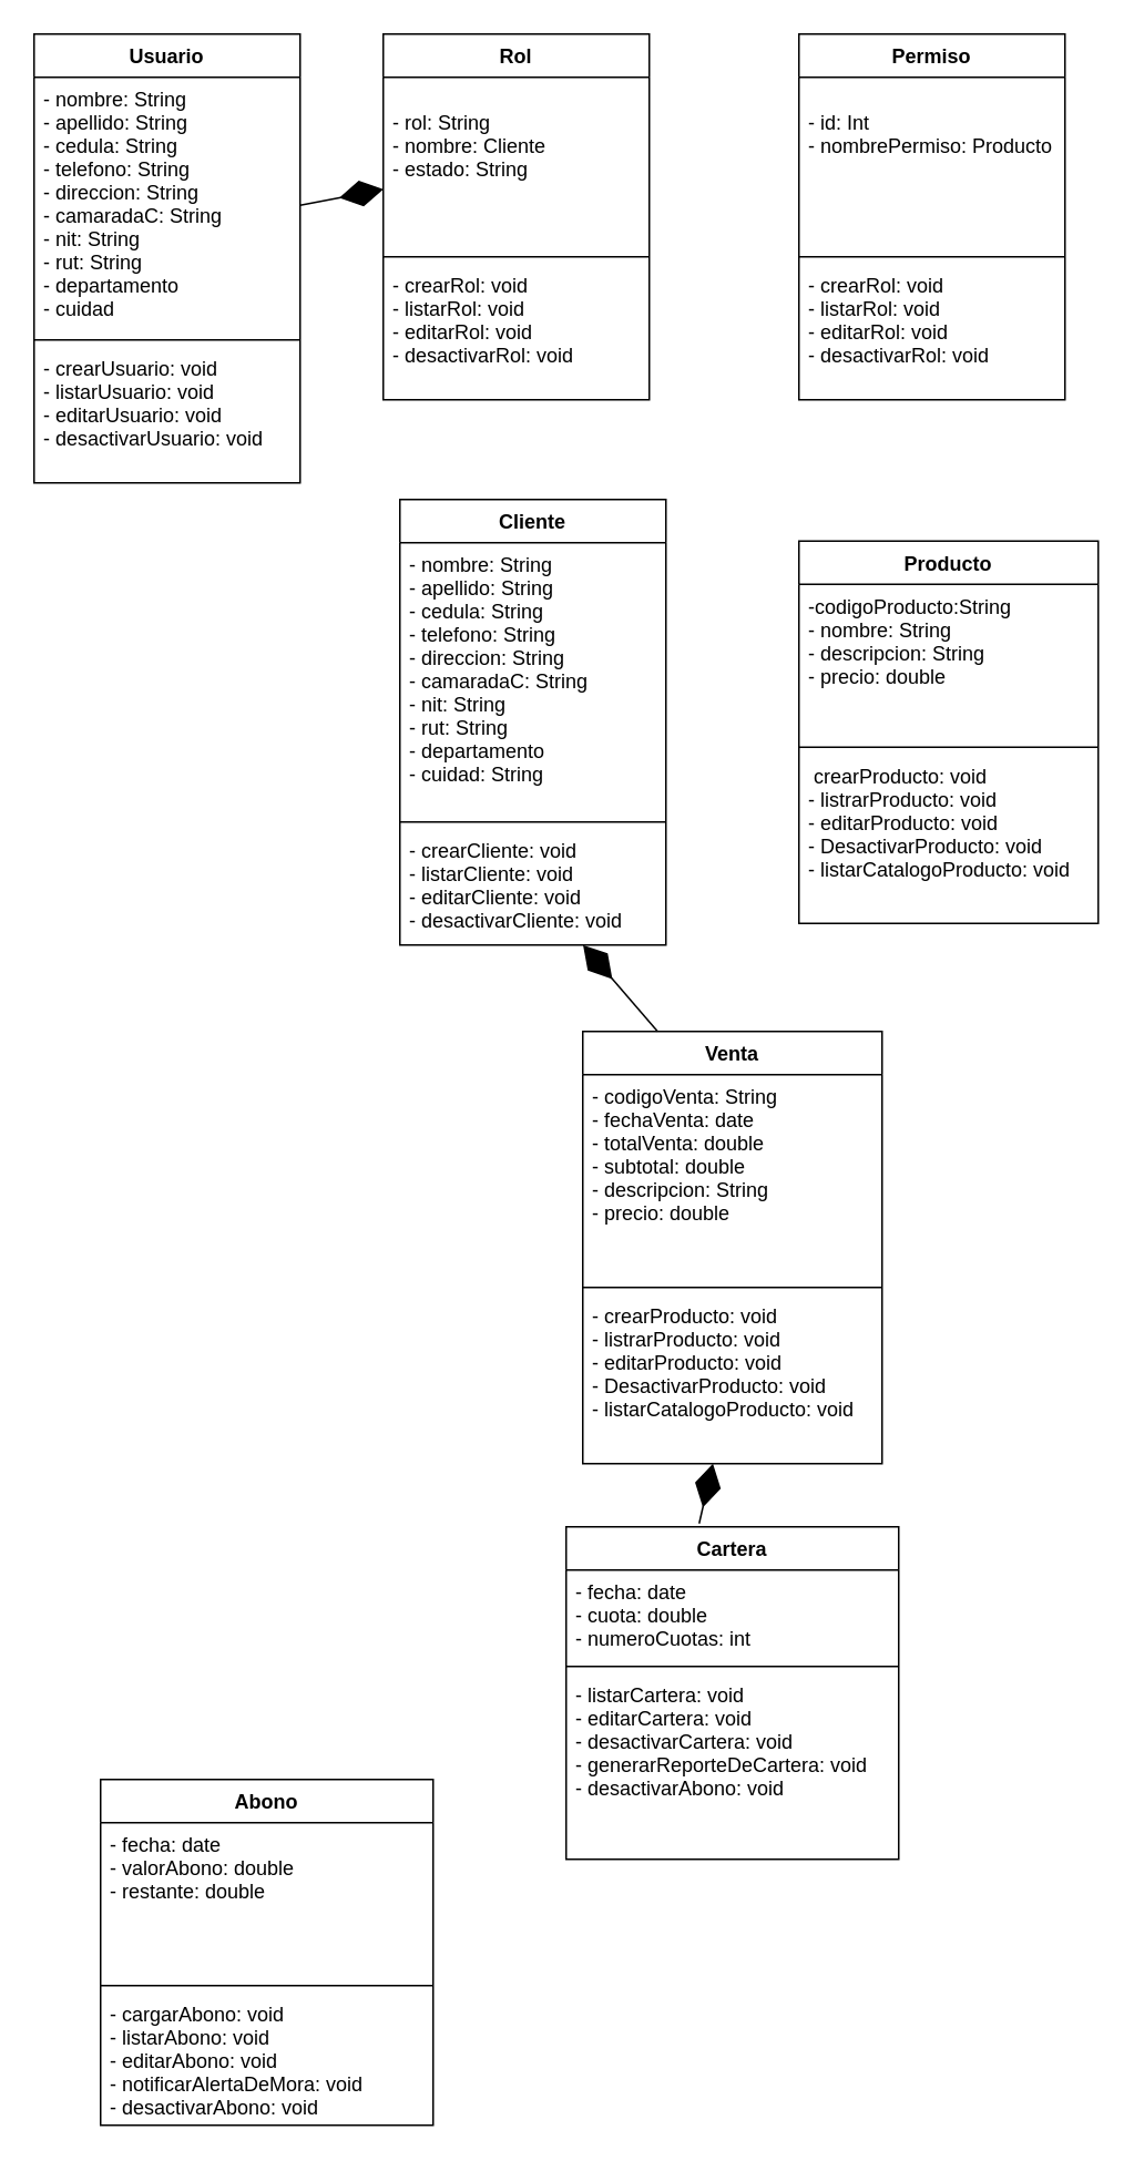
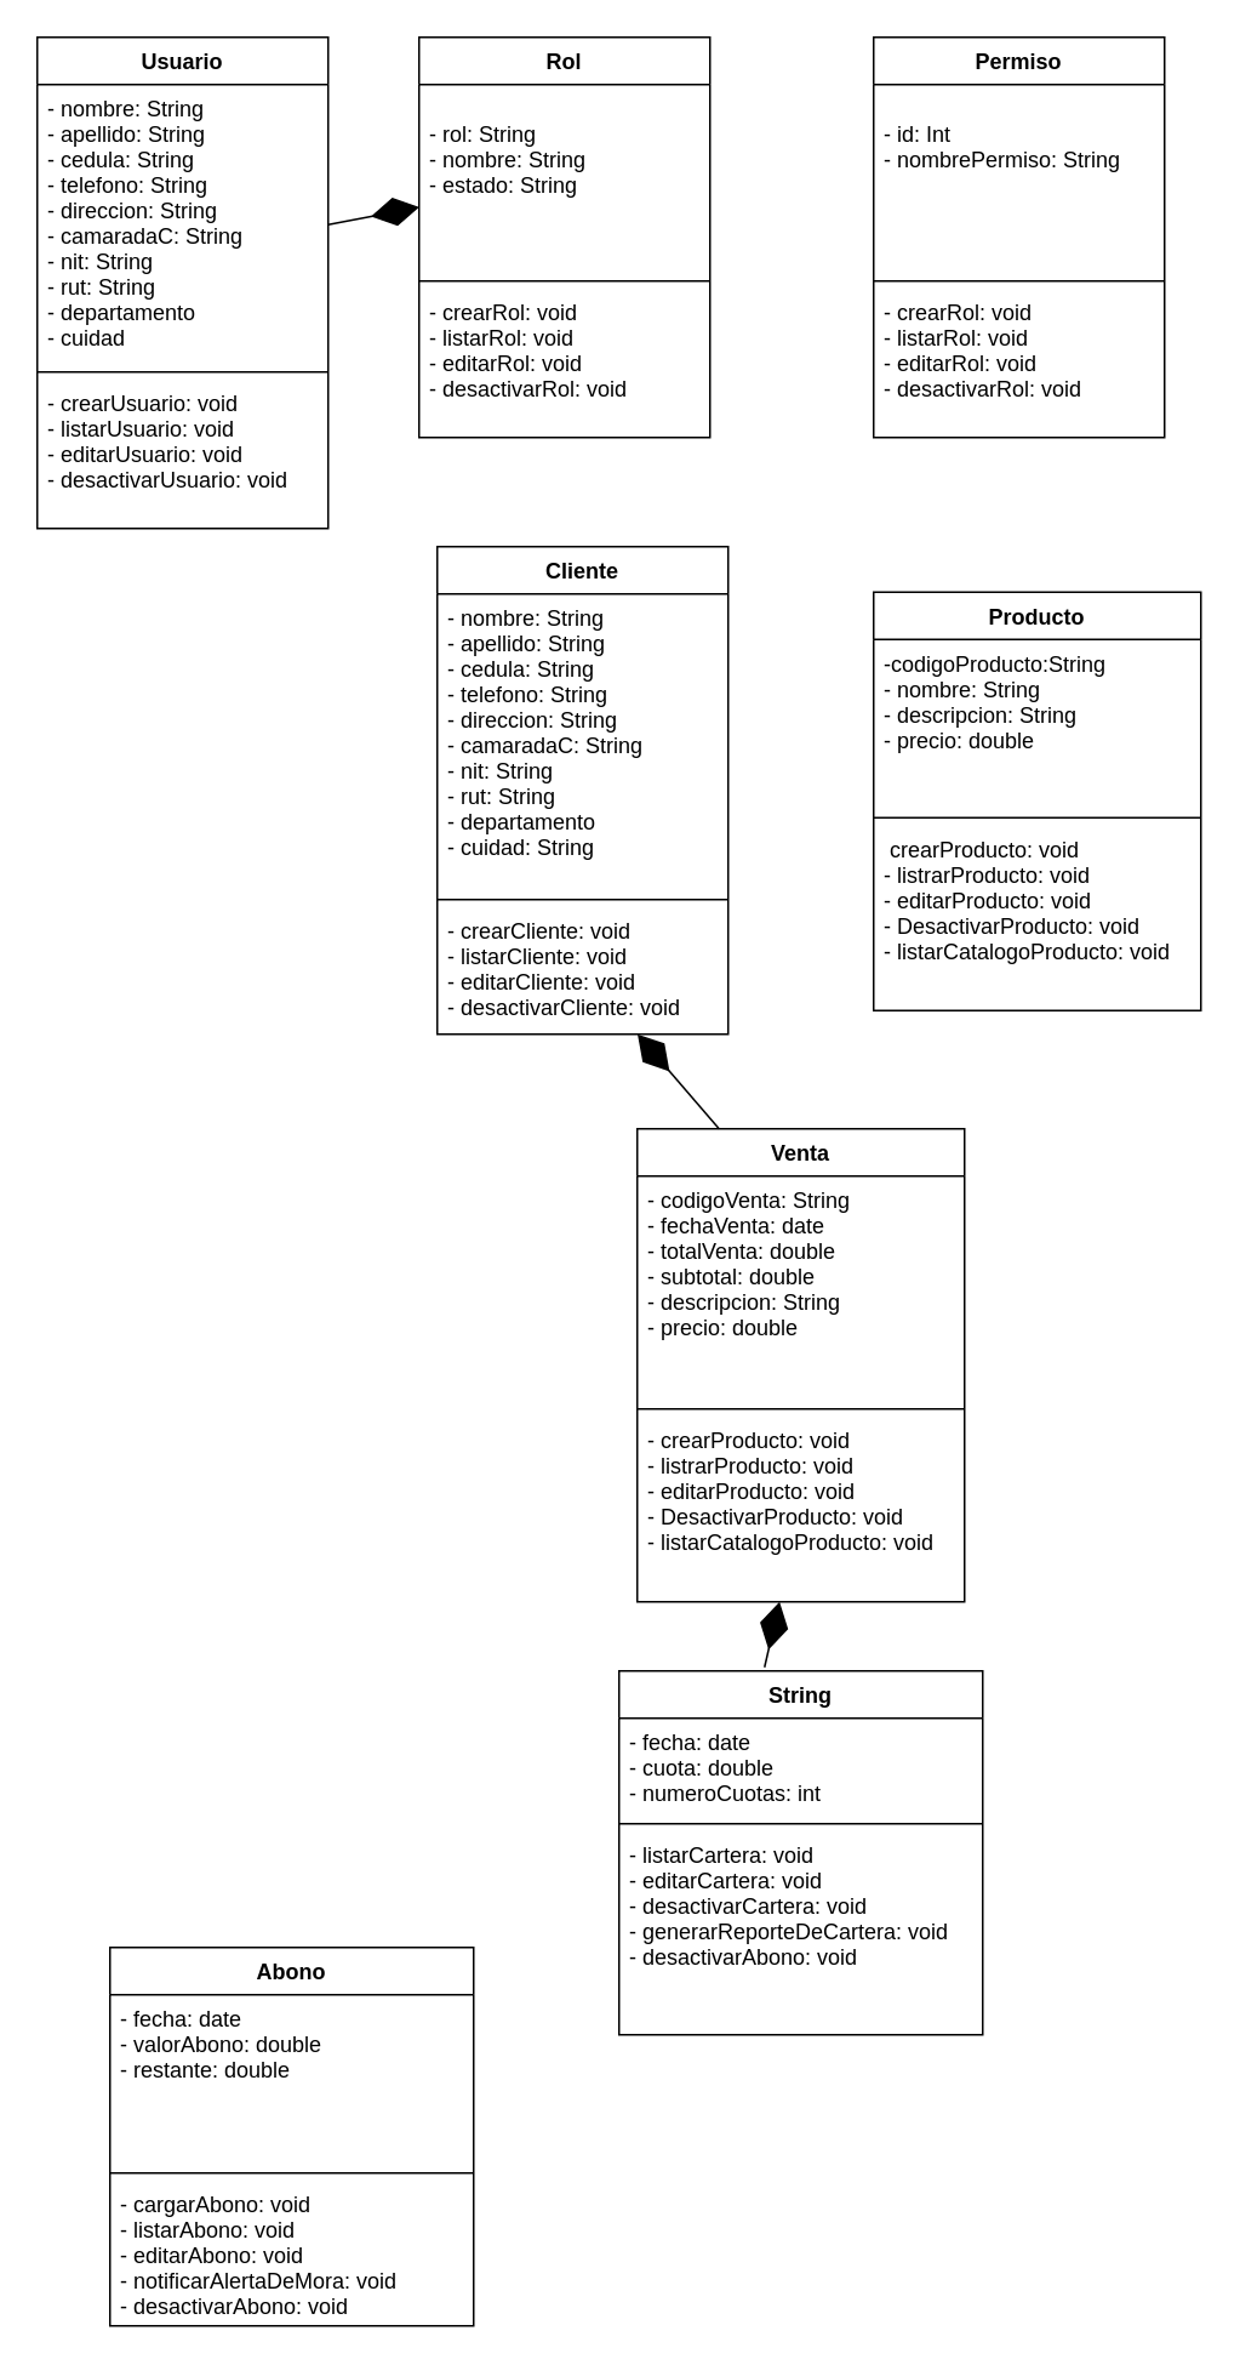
  <mxCell id="0" />
  <mxCell id="1" parent="0" />
  <mxCell id="2" value="Producto" style="swimlane;fontStyle=1;align=center;verticalAlign=top;childLayout=stackLayout;horizontal=1;startSize=26;horizontalStack=0;resizeParent=1;resizeParentMax=0;resizeLast=0;collapsible=1;marginBottom=0;" parent="1" vertex="1"><mxGeometry x="480" y="325" width="180" height="230" as="geometry" /></mxCell>
  <mxCell id="3" value="-codigoProducto:String&#10;- nombre: String&#10;- descripcion: String&#10;- precio: double&#10;" style="text;strokeColor=none;fillColor=none;align=left;verticalAlign=top;spacingLeft=4;spacingRight=4;overflow=hidden;rotatable=0;points=[[0,0.5],[1,0.5]];portConstraint=eastwest;" parent="2" vertex="1"><mxGeometry y="26" width="180" height="94" as="geometry" /></mxCell>
  <mxCell id="4" value="" style="line;strokeWidth=1;fillColor=none;align=left;verticalAlign=middle;spacingTop=-1;spacingLeft=3;spacingRight=3;rotatable=0;labelPosition=right;points=[];portConstraint=eastwest;strokeColor=inherit;" parent="2" vertex="1"><mxGeometry y="120" width="180" height="8" as="geometry" /></mxCell>
  <mxCell id="5" value=" crearProducto: void&#10;- listrarProducto: void&#10;- editarProducto: void&#10;- DesactivarProducto: void&#10;- listarCatalogoProducto: void&#10;" style="text;strokeColor=none;fillColor=none;align=left;verticalAlign=top;spacingLeft=4;spacingRight=4;overflow=hidden;rotatable=0;points=[[0,0.5],[1,0.5]];portConstraint=eastwest;" parent="2" vertex="1"><mxGeometry y="128" width="180" height="102" as="geometry" /></mxCell>
  <mxCell id="6" value="Cliente" style="swimlane;fontStyle=1;align=center;verticalAlign=top;childLayout=stackLayout;horizontal=1;startSize=26;horizontalStack=0;resizeParent=1;resizeParentMax=0;resizeLast=0;collapsible=1;marginBottom=0;" parent="1" vertex="1"><mxGeometry x="240" y="300" width="160" height="268" as="geometry" /></mxCell>
  <mxCell id="7" value="- nombre: String&#10;- apellido: String&#10;- cedula: String&#10;- telefono: String&#10;- direccion: String&#10;- camaradaC: String&#10;- nit: String&#10;- rut: String&#10;- departamento&#10;- cuidad: String" style="text;strokeColor=none;fillColor=none;align=left;verticalAlign=top;spacingLeft=4;spacingRight=4;overflow=hidden;rotatable=0;points=[[0,0.5],[1,0.5]];portConstraint=eastwest;" parent="6" vertex="1"><mxGeometry y="26" width="160" height="164" as="geometry" /></mxCell>
  <mxCell id="8" value="" style="line;strokeWidth=1;fillColor=none;align=left;verticalAlign=middle;spacingTop=-1;spacingLeft=3;spacingRight=3;rotatable=0;labelPosition=right;points=[];portConstraint=eastwest;strokeColor=inherit;" parent="6" vertex="1"><mxGeometry y="190" width="160" height="8" as="geometry" /></mxCell>
  <mxCell id="9" value="- crearCliente: void&#10;- listarCliente: void&#10;- editarCliente: void&#10;- desactivarCliente: void" style="text;strokeColor=none;fillColor=none;align=left;verticalAlign=top;spacingLeft=4;spacingRight=4;overflow=hidden;rotatable=0;points=[[0,0.5],[1,0.5]];portConstraint=eastwest;" parent="6" vertex="1"><mxGeometry y="198" width="160" height="70" as="geometry" /></mxCell>
  <mxCell id="10" value="Rol" style="swimlane;fontStyle=1;align=center;verticalAlign=top;childLayout=stackLayout;horizontal=1;startSize=26;horizontalStack=0;resizeParent=1;resizeParentMax=0;resizeLast=0;collapsible=1;marginBottom=0;" parent="1" vertex="1"><mxGeometry x="230" width="160" height="220" as="geometry" y="20" /></mxCell>
- <mxCell id="11" value="&#10;- rol: String&#10;- nombre: Cliente&#10;- estado: String" style="text;strokeColor=none;fillColor=none;align=left;verticalAlign=top;spacingLeft=4;spacingRight=4;overflow=hidden;rotatable=0;points=[[0,0.5],[1,0.5]];portConstraint=eastwest;" parent="10" vertex="1"><mxGeometry y="26" width="160" height="104" as="geometry" /></mxCell>
+ <mxCell id="11" value="&#10;- rol: String&#10;- nombre: String&#10;- estado: String" style="text;strokeColor=none;fillColor=none;align=left;verticalAlign=top;spacingLeft=4;spacingRight=4;overflow=hidden;rotatable=0;points=[[0,0.5],[1,0.5]];portConstraint=eastwest;" parent="10" vertex="1"><mxGeometry y="26" width="160" height="104" as="geometry" /></mxCell>
  <mxCell id="12" value="" style="line;strokeWidth=1;fillColor=none;align=left;verticalAlign=middle;spacingTop=-1;spacingLeft=3;spacingRight=3;rotatable=0;labelPosition=right;points=[];portConstraint=eastwest;strokeColor=inherit;" parent="10" vertex="1"><mxGeometry y="130" width="160" height="8" as="geometry" /></mxCell>
  <mxCell id="13" value="- crearRol: void&#10;- listarRol: void&#10;- editarRol: void&#10;- desactivarRol: void" style="text;strokeColor=none;fillColor=none;align=left;verticalAlign=top;spacingLeft=4;spacingRight=4;overflow=hidden;rotatable=0;points=[[0,0.5],[1,0.5]];portConstraint=eastwest;" parent="10" vertex="1"><mxGeometry y="138" width="160" height="82" as="geometry" /></mxCell>
  <mxCell id="14" value="Usuario" style="swimlane;fontStyle=1;align=center;verticalAlign=top;childLayout=stackLayout;horizontal=1;startSize=26;horizontalStack=0;resizeParent=1;resizeParentMax=0;resizeLast=0;collapsible=1;marginBottom=0;" parent="1" vertex="1"><mxGeometry x="20" width="160" height="270" as="geometry" y="20" /></mxCell>
  <mxCell id="15" value="- nombre: String&#10;- apellido: String&#10;- cedula: String&#10;- telefono: String&#10;- direccion: String&#10;- camaradaC: String&#10;- nit: String&#10;- rut: String&#10;- departamento&#10;- cuidad" style="text;strokeColor=none;fillColor=none;align=left;verticalAlign=top;spacingLeft=4;spacingRight=4;overflow=hidden;rotatable=0;points=[[0,0.5],[1,0.5]];portConstraint=eastwest;" parent="14" vertex="1"><mxGeometry y="26" width="160" height="154" as="geometry" /></mxCell>
  <mxCell id="16" value="" style="line;strokeWidth=1;fillColor=none;align=left;verticalAlign=middle;spacingTop=-1;spacingLeft=3;spacingRight=3;rotatable=0;labelPosition=right;points=[];portConstraint=eastwest;strokeColor=inherit;" parent="14" vertex="1"><mxGeometry y="180" width="160" height="8" as="geometry" /></mxCell>
  <mxCell id="17" value="- crearUsuario: void&#10;- listarUsuario: void&#10;- editarUsuario: void&#10;- desactivarUsuario: void" style="text;strokeColor=none;fillColor=none;align=left;verticalAlign=top;spacingLeft=4;spacingRight=4;overflow=hidden;rotatable=0;points=[[0,0.5],[1,0.5]];portConstraint=eastwest;" parent="14" vertex="1"><mxGeometry y="188" width="160" height="82" as="geometry" /></mxCell>
  <mxCell id="18" value="Venta" style="swimlane;fontStyle=1;align=center;verticalAlign=top;childLayout=stackLayout;horizontal=1;startSize=26;horizontalStack=0;resizeParent=1;resizeParentMax=0;resizeLast=0;collapsible=1;marginBottom=0;" parent="1" vertex="1"><mxGeometry x="350" y="620" width="180" height="260" as="geometry" /></mxCell>
  <mxCell id="19" value="- codigoVenta: String&#10;- fechaVenta: date&#10;- totalVenta: double&#10;- subtotal: double&#10;- descripcion: String&#10;- precio: double&#10;" style="text;strokeColor=none;fillColor=none;align=left;verticalAlign=top;spacingLeft=4;spacingRight=4;overflow=hidden;rotatable=0;points=[[0,0.5],[1,0.5]];portConstraint=eastwest;" parent="18" vertex="1"><mxGeometry y="26" width="180" height="124" as="geometry" /></mxCell>
  <mxCell id="20" value="" style="line;strokeWidth=1;fillColor=none;align=left;verticalAlign=middle;spacingTop=-1;spacingLeft=3;spacingRight=3;rotatable=0;labelPosition=right;points=[];portConstraint=eastwest;strokeColor=inherit;" parent="18" vertex="1"><mxGeometry y="150" width="180" height="8" as="geometry" /></mxCell>
  <mxCell id="21" value="- crearProducto: void&#10;- listrarProducto: void&#10;- editarProducto: void&#10;- DesactivarProducto: void&#10;- listarCatalogoProducto: void&#10;" style="text;strokeColor=none;fillColor=none;align=left;verticalAlign=top;spacingLeft=4;spacingRight=4;overflow=hidden;rotatable=0;points=[[0,0.5],[1,0.5]];portConstraint=eastwest;" parent="18" vertex="1"><mxGeometry y="158" width="180" height="102" as="geometry" /></mxCell>
  <mxCell id="22" value="Abono&#10;" style="swimlane;fontStyle=1;align=center;verticalAlign=top;childLayout=stackLayout;horizontal=1;startSize=26;horizontalStack=0;resizeParent=1;resizeParentMax=0;resizeLast=0;collapsible=1;marginBottom=0;" parent="1" vertex="1"><mxGeometry x="60" y="1070" width="200" height="208" as="geometry" /></mxCell>
  <mxCell id="23" value="- fecha: date&#10;- valorAbono: double&#10;- restante: double&#10;&#10;" style="text;strokeColor=none;fillColor=none;align=left;verticalAlign=top;spacingLeft=4;spacingRight=4;overflow=hidden;rotatable=0;points=[[0,0.5],[1,0.5]];portConstraint=eastwest;" parent="22" vertex="1"><mxGeometry y="26" width="200" height="94" as="geometry" /></mxCell>
  <mxCell id="24" value="" style="line;strokeWidth=1;fillColor=none;align=left;verticalAlign=middle;spacingTop=-1;spacingLeft=3;spacingRight=3;rotatable=0;labelPosition=right;points=[];portConstraint=eastwest;strokeColor=inherit;" parent="22" vertex="1"><mxGeometry y="120" width="200" height="8" as="geometry" /></mxCell>
  <mxCell id="25" value="- cargarAbono: void&#10;- listarAbono: void&#10;- editarAbono: void&#10;- notificarAlertaDeMora: void&#10;- desactivarAbono: void&#10;" style="text;strokeColor=none;fillColor=none;align=left;verticalAlign=top;spacingLeft=4;spacingRight=4;overflow=hidden;rotatable=0;points=[[0,0.5],[1,0.5]];portConstraint=eastwest;" parent="22" vertex="1"><mxGeometry y="128" width="200" height="80" as="geometry" /></mxCell>
- <mxCell id="26" value="Cartera" style="swimlane;fontStyle=1;align=center;verticalAlign=top;childLayout=stackLayout;horizontal=1;startSize=26;horizontalStack=0;resizeParent=1;resizeParentMax=0;resizeLast=0;collapsible=1;marginBottom=0;" parent="1" vertex="1"><mxGeometry x="340" y="918" width="200" height="200" as="geometry" /></mxCell>
+ <mxCell id="26" value="String" style="swimlane;fontStyle=1;align=center;verticalAlign=top;childLayout=stackLayout;horizontal=1;startSize=26;horizontalStack=0;resizeParent=1;resizeParentMax=0;resizeLast=0;collapsible=1;marginBottom=0;" parent="1" vertex="1"><mxGeometry x="340" y="918" width="200" height="200" as="geometry" /></mxCell>
  <mxCell id="27" value="- fecha: date&#10;- cuota: double&#10;- numeroCuotas: int&#10;" style="text;strokeColor=none;fillColor=none;align=left;verticalAlign=top;spacingLeft=4;spacingRight=4;overflow=hidden;rotatable=0;points=[[0,0.5],[1,0.5]];portConstraint=eastwest;" parent="26" vertex="1"><mxGeometry y="26" width="200" height="54" as="geometry" /></mxCell>
  <mxCell id="28" value="" style="line;strokeWidth=1;fillColor=none;align=left;verticalAlign=middle;spacingTop=-1;spacingLeft=3;spacingRight=3;rotatable=0;labelPosition=right;points=[];portConstraint=eastwest;strokeColor=inherit;" parent="26" vertex="1"><mxGeometry y="80" width="200" height="8" as="geometry" /></mxCell>
  <mxCell id="29" value="- listarCartera: void&#10;- editarCartera: void&#10;- desactivarCartera: void&#10;- generarReporteDeCartera: void&#10;- desactivarAbono: void&#10;" style="text;strokeColor=none;fillColor=none;align=left;verticalAlign=top;spacingLeft=4;spacingRight=4;overflow=hidden;rotatable=0;points=[[0,0.5],[1,0.5]];portConstraint=eastwest;" parent="26" vertex="1"><mxGeometry y="88" width="200" height="112" as="geometry" /></mxCell>
  <mxCell id="30" value="" style="endArrow=diamondThin;endFill=1;endSize=24;html=1;rounded=0;exitX=0.4;exitY=-0.01;exitDx=0;exitDy=0;exitPerimeter=0;" parent="1" source="26" target="21" edge="1"><mxGeometry width="160" relative="1" as="geometry"><mxPoint x="580" y="490" as="sourcePoint" /><mxPoint x="740" y="490" as="targetPoint" /></mxGeometry></mxCell>
  <mxCell id="31" value="" style="endArrow=diamondThin;endFill=1;endSize=24;html=1;rounded=0;exitX=0.25;exitY=0;exitDx=0;exitDy=0;" parent="1" source="18" target="9" edge="1"><mxGeometry width="160" relative="1" as="geometry"><mxPoint x="580" y="410" as="sourcePoint" /><mxPoint x="740" y="300" as="targetPoint" /></mxGeometry></mxCell>
  <mxCell id="32" value="" style="endArrow=diamondThin;endFill=1;endSize=24;html=1;rounded=0;exitX=1;exitY=0.5;exitDx=0;exitDy=0;" parent="1" source="15" target="11" edge="1"><mxGeometry width="160" relative="1" as="geometry"><mxPoint x="350" y="260" as="sourcePoint" /><mxPoint x="510" y="260" as="targetPoint" /></mxGeometry></mxCell>
  <mxCell id="33" value="Permiso" style="swimlane;fontStyle=1;align=center;verticalAlign=top;childLayout=stackLayout;horizontal=1;startSize=26;horizontalStack=0;resizeParent=1;resizeParentMax=0;resizeLast=0;collapsible=1;marginBottom=0;" parent="1" vertex="1"><mxGeometry x="480" width="160" height="220" as="geometry" y="20" /></mxCell>
- <mxCell id="34" value="&#10;- id: Int&#10;- nombrePermiso: Producto&#10;" style="text;strokeColor=none;fillColor=none;align=left;verticalAlign=top;spacingLeft=4;spacingRight=4;overflow=hidden;rotatable=0;points=[[0,0.5],[1,0.5]];portConstraint=eastwest;" parent="33" vertex="1"><mxGeometry y="26" width="160" height="104" as="geometry" /></mxCell>
+ <mxCell id="34" value="&#10;- id: Int&#10;- nombrePermiso: String&#10;" style="text;strokeColor=none;fillColor=none;align=left;verticalAlign=top;spacingLeft=4;spacingRight=4;overflow=hidden;rotatable=0;points=[[0,0.5],[1,0.5]];portConstraint=eastwest;" parent="33" vertex="1"><mxGeometry y="26" width="160" height="104" as="geometry" /></mxCell>
  <mxCell id="35" value="" style="line;strokeWidth=1;fillColor=none;align=left;verticalAlign=middle;spacingTop=-1;spacingLeft=3;spacingRight=3;rotatable=0;labelPosition=right;points=[];portConstraint=eastwest;strokeColor=inherit;" parent="33" vertex="1"><mxGeometry y="130" width="160" height="8" as="geometry" /></mxCell>
  <mxCell id="36" value="- crearRol: void&#10;- listarRol: void&#10;- editarRol: void&#10;- desactivarRol: void" style="text;strokeColor=none;fillColor=none;align=left;verticalAlign=top;spacingLeft=4;spacingRight=4;overflow=hidden;rotatable=0;points=[[0,0.5],[1,0.5]];portConstraint=eastwest;" parent="33" vertex="1"><mxGeometry y="138" width="160" height="82" as="geometry" /></mxCell>
